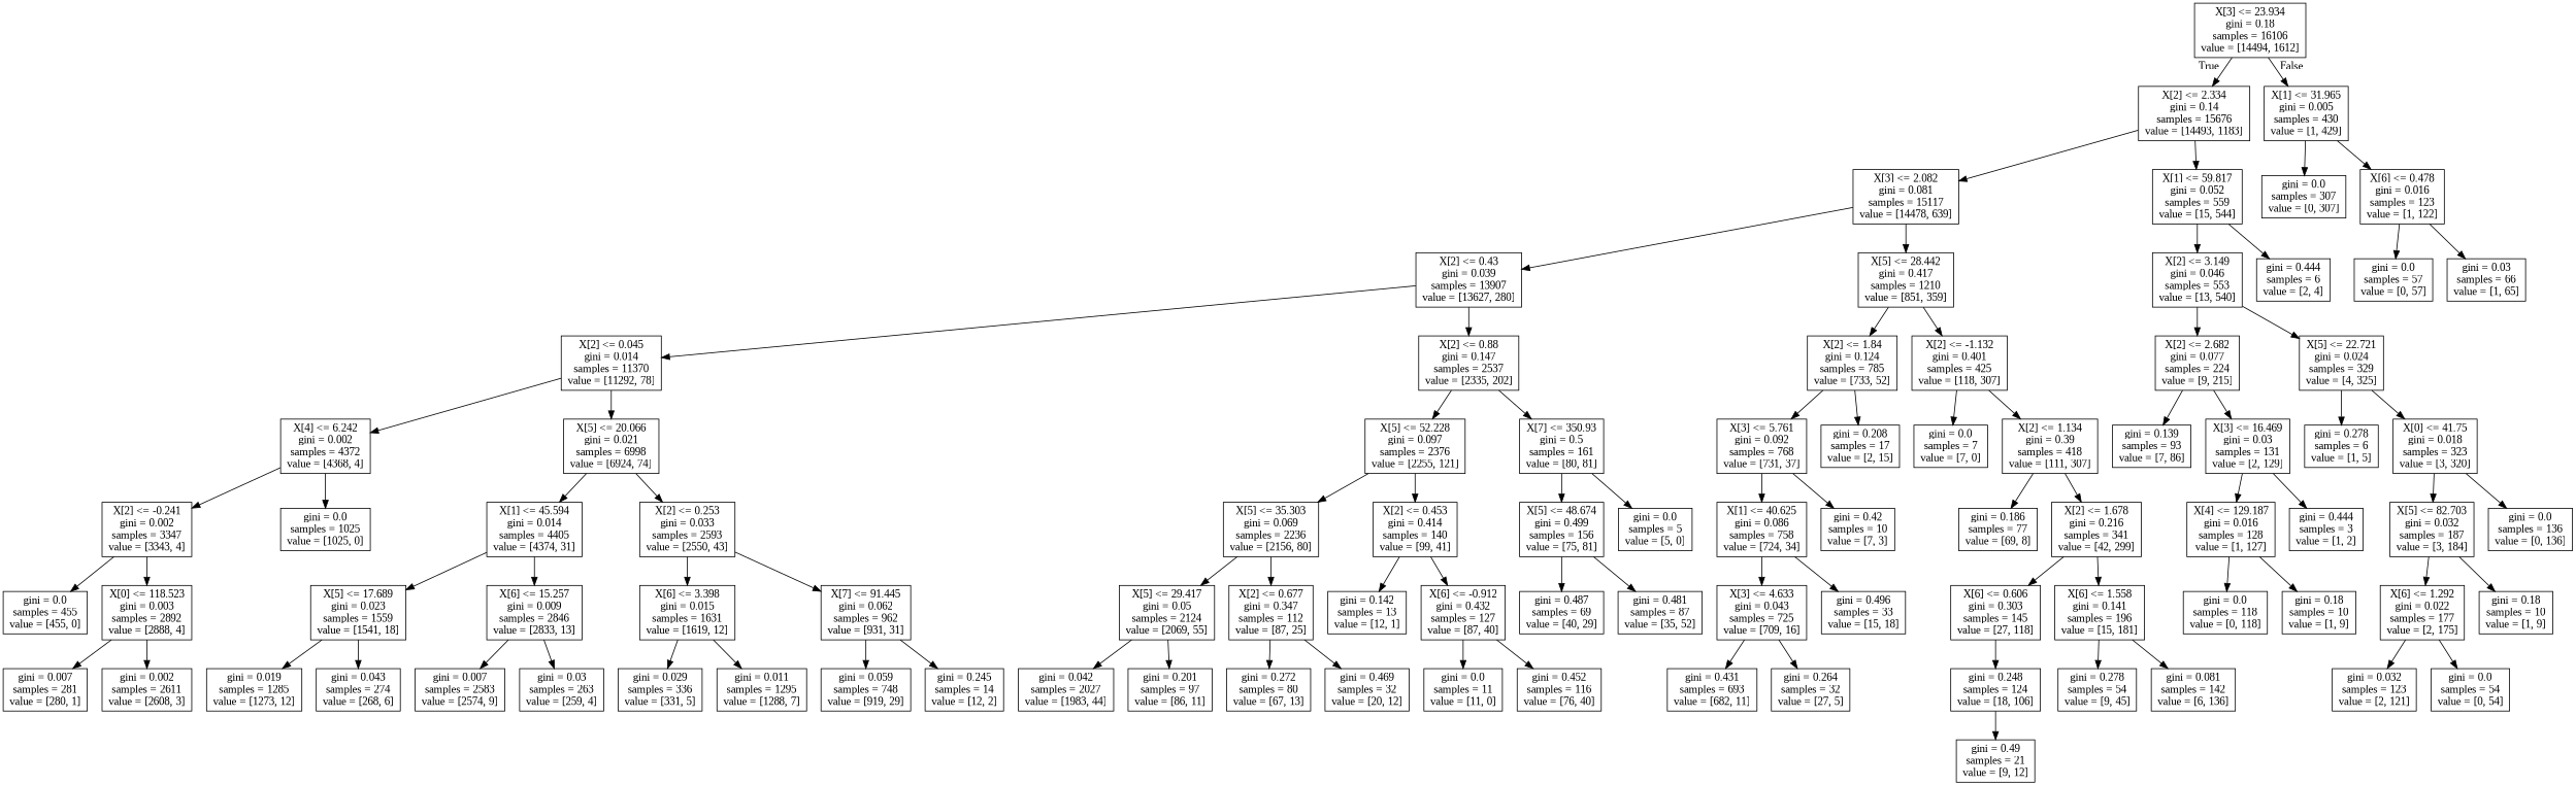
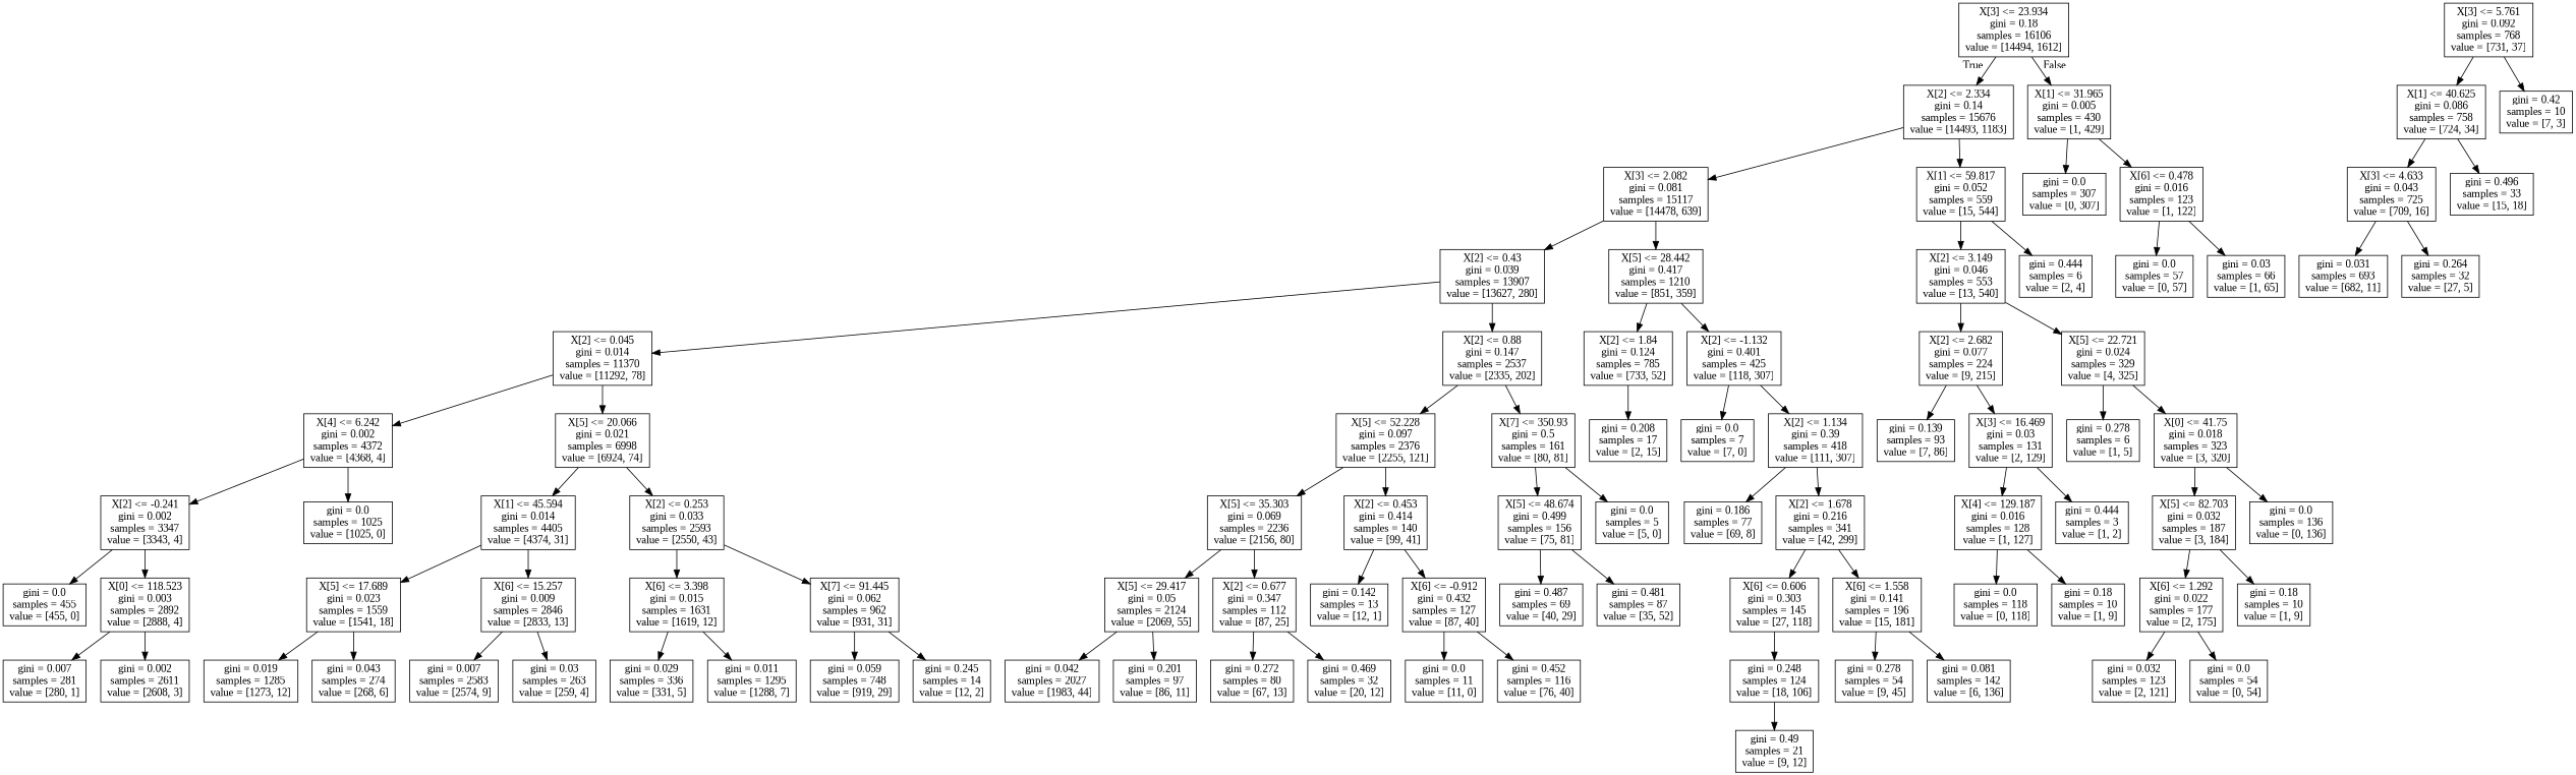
  digraph {
    fontname="Liberation Serif"
    node [fontname="Liberation Serif" shape=box]
    edge [fontname="Liberation Serif"]
    n1 [label="X[3] <= 23.934\ngini = 0.18\nsamples = 16106\nvalue = [14494, 1612]"]
    n2 [label="X[2] <= 2.334\ngini = 0.14\nsamples = 15676\nvalue = [14493, 1183]"]
    n3 [label="X[1] <= 31.965\ngini = 0.005\nsamples = 430\nvalue = [1, 429]"]
    n4 [label="X[3] <= 2.082\ngini = 0.081\nsamples = 15117\nvalue = [14478, 639]"]
    n5 [label="X[1] <= 59.817\ngini = 0.052\nsamples = 559\nvalue = [15, 544]"]
    n6 [label="gini = 0.0\nsamples = 307\nvalue = [0, 307]"]
    n7 [label="X[6] <= 0.478\ngini = 0.016\nsamples = 123\nvalue = [1, 122]"]
    n8 [label="X[2] <= 0.43\ngini = 0.039\nsamples = 13907\nvalue = [13627, 280]"]
    n9 [label="X[5] <= 28.442\ngini = 0.417\nsamples = 1210\nvalue = [851, 359]"]
    n10 [label="X[2] <= 3.149\ngini = 0.046\nsamples = 553\nvalue = [13, 540]"]
    n11 [label="gini = 0.444\nsamples = 6\nvalue = [2, 4]"]
    n12 [label="X[2] <= 0.045\ngini = 0.014\nsamples = 11370\nvalue = [11292, 78]"]
    n13 [label="X[2] <= 0.88\ngini = 0.147\nsamples = 2537\nvalue = [2335, 202]"]
    n14 [label="X[2] <= 1.84\ngini = 0.124\nsamples = 785\nvalue = [733, 52]"]
    n15 [label="X[2] <= -1.132\ngini = 0.401\nsamples = 425\nvalue = [118, 307]"]
    n16 [label="X[4] <= 6.242\ngini = 0.002\nsamples = 4372\nvalue = [4368, 4]"]
    n17 [label="X[5] <= 20.066\ngini = 0.021\nsamples = 6998\nvalue = [6924, 74]"]
    n18 [label="X[5] <= 52.228\ngini = 0.097\nsamples = 2376\nvalue = [2255, 121]"]
    n19 [label="X[7] <= 350.93\ngini = 0.5\nsamples = 161\nvalue = [80, 81]"]
    n20 [label="X[2] <= -0.241\ngini = 0.002\nsamples = 3347\nvalue = [3343, 4]"]
    n21 [label="gini = 0.0\nsamples = 1025\nvalue = [1025, 0]"]
    n22 [label="X[1] <= 45.594\ngini = 0.014\nsamples = 4405\nvalue = [4374, 31]"]
    n23 [label="X[2] <= 0.253\ngini = 0.033\nsamples = 2593\nvalue = [2550, 43]"]
    n24 [label="gini = 0.0\nsamples = 455\nvalue = [455, 0]"]
    n25 [label="X[0] <= 118.523\ngini = 0.003\nsamples = 2892\nvalue = [2888, 4]"]
    n26 [label="gini = 0.007\nsamples = 281\nvalue = [280, 1]"]
    n27 [label="gini = 0.002\nsamples = 2611\nvalue = [2608, 3]"]
    n28 [label="X[5] <= 17.689\ngini = 0.023\nsamples = 1559\nvalue = [1541, 18]"]
    n29 [label="X[6] <= 15.257\ngini = 0.009\nsamples = 2846\nvalue = [2833, 13]"]
    n30 [label="X[6] <= 3.398\ngini = 0.015\nsamples = 1631\nvalue = [1619, 12]"]
    n31 [label="X[7] <= 91.445\ngini = 0.062\nsamples = 962\nvalue = [931, 31]"]
    n32 [label="gini = 0.019\nsamples = 1285\nvalue = [1273, 12]"]
    n33 [label="gini = 0.043\nsamples = 274\nvalue = [268, 6]"]
    n34 [label="gini = 0.007\nsamples = 2583\nvalue = [2574, 9]"]
    n35 [label="gini = 0.03\nsamples = 263\nvalue = [259, 4]"]
    n36 [label="gini = 0.029\nsamples = 336\nvalue = [331, 5]"]
    n37 [label="gini = 0.011\nsamples = 1295\nvalue = [1288, 7]"]
    n38 [label="gini = 0.059\nsamples = 748\nvalue = [919, 29]"]
    n39 [label="gini = 0.245\nsamples = 14\nvalue = [12, 2]"]
    n40 [label="X[5] <= 35.303\ngini = 0.069\nsamples = 2236\nvalue = [2156, 80]"]
    n41 [label="X[2] <= 0.453\ngini = 0.414\nsamples = 140\nvalue = [99, 41]"]
    n42 [label="X[5] <= 48.674\ngini = 0.499\nsamples = 156\nvalue = [75, 81]"]
    n43 [label="gini = 0.0\nsamples = 5\nvalue = [5, 0]"]
    n44 [label="X[5] <= 29.417\ngini = 0.05\nsamples = 2124\nvalue = [2069, 55]"]
    n45 [label="X[2] <= 0.677\ngini = 0.347\nsamples = 112\nvalue = [87, 25]"]
    n46 [label="gini = 0.142\nsamples = 13\nvalue = [12, 1]"]
    n47 [label="X[6] <= -0.912\ngini = 0.432\nsamples = 127\nvalue = [87, 40]"]
    n48 [label="gini = 0.042\nsamples = 2027\nvalue = [1983, 44]"]
    n49 [label="gini = 0.201\nsamples = 97\nvalue = [86, 11]"]
    n50 [label="gini = 0.272\nsamples = 80\nvalue = [67, 13]"]
    n51 [label="gini = 0.469\nsamples = 32\nvalue = [20, 12]"]
    n52 [label="gini = 0.0\nsamples = 11\nvalue = [11, 0]"]
    n53 [label="gini = 0.452\nsamples = 116\nvalue = [76, 40]"]
    n54 [label="gini = 0.487\nsamples = 69\nvalue = [40, 29]"]
    n55 [label="gini = 0.481\nsamples = 87\nvalue = [35, 52]"]
    n56 [label="X[3] <= 5.761\ngini = 0.092\nsamples = 768\nvalue = [731, 37]"]
    n57 [label="gini = 0.208\nsamples = 17\nvalue = [2, 15]"]
    n58 [label="gini = 0.0\nsamples = 7\nvalue = [7, 0]"]
    n59 [label="X[2] <= 1.134\ngini = 0.39\nsamples = 418\nvalue = [111, 307]"]
    n60 [label="X[1] <= 40.625\ngini = 0.086\nsamples = 758\nvalue = [724, 34]"]
    n61 [label="gini = 0.42\nsamples = 10\nvalue = [7, 3]"]
    n62 [label="X[3] <= 4.633\ngini = 0.043\nsamples = 725\nvalue = [709, 16]"]
    n63 [label="gini = 0.496\nsamples = 33\nvalue = [15, 18]"]
-   n64 [label="gini = 0.431\nsamples = 693\nvalue = [682, 11]"]
+   n64 [label="gini = 0.031\nsamples = 693\nvalue = [682, 11]"]
    n65 [label="gini = 0.264\nsamples = 32\nvalue = [27, 5]"]
    n66 [label="gini = 0.186\nsamples = 77\nvalue = [69, 8]"]
    n67 [label="X[2] <= 1.678\ngini = 0.216\nsamples = 341\nvalue = [42, 299]"]
    n68 [label="X[6] <= 0.606\ngini = 0.303\nsamples = 145\nvalue = [27, 118]"]
    n69 [label="X[6] <= 1.558\ngini = 0.141\nsamples = 196\nvalue = [15, 181]"]
    n70 [label="gini = 0.248\nsamples = 124\nvalue = [18, 106]"]
    n71 [label="gini = 0.278\nsamples = 54\nvalue = [9, 45]"]
    n72 [label="gini = 0.081\nsamples = 142\nvalue = [6, 136]"]
    n73 [label="gini = 0.49\nsamples = 21\nvalue = [9, 12]"]
    n74 [label="X[2] <= 2.682\ngini = 0.077\nsamples = 224\nvalue = [9, 215]"]
    n75 [label="X[5] <= 22.721\ngini = 0.024\nsamples = 329\nvalue = [4, 325]"]
    n76 [label="gini = 0.139\nsamples = 93\nvalue = [7, 86]"]
    n77 [label="X[3] <= 16.469\ngini = 0.03\nsamples = 131\nvalue = [2, 129]"]
    n78 [label="gini = 0.278\nsamples = 6\nvalue = [1, 5]"]
    n79 [label="X[0] <= 41.75\ngini = 0.018\nsamples = 323\nvalue = [3, 320]"]
    n80 [label="X[4] <= 129.187\ngini = 0.016\nsamples = 128\nvalue = [1, 127]"]
    n81 [label="gini = 0.444\nsamples = 3\nvalue = [1, 2]"]
    n82 [label="gini = 0.0\nsamples = 118\nvalue = [0, 118]"]
    n83 [label="gini = 0.18\nsamples = 10\nvalue = [1, 9]"]
    n84 [label="X[5] <= 82.703\ngini = 0.032\nsamples = 187\nvalue = [3, 184]"]
    n85 [label="gini = 0.0\nsamples = 136\nvalue = [0, 136]"]
    n86 [label="X[6] <= 1.292\ngini = 0.022\nsamples = 177\nvalue = [2, 175]"]
    n87 [label="gini = 0.18\nsamples = 10\nvalue = [1, 9]"]
    n88 [label="gini = 0.032\nsamples = 123\nvalue = [2, 121]"]
    n89 [label="gini = 0.0\nsamples = 54\nvalue = [0, 54]"]
    n90 [label="gini = 0.0\nsamples = 57\nvalue = [0, 57]"]
    n91 [label="gini = 0.03\nsamples = 66\nvalue = [1, 65]"]
    n1 -> n2 [headlabel=True labelangle=45 labeldistance=2.5]
    n1 -> n3 [headlabel=False labelangle=-45 labeldistance=2.5]
    n2 -> n4
    n2 -> n5
    n3 -> n6
    n3 -> n7
    n4 -> n8
    n4 -> n9
    n5 -> n10
    n5 -> n11
    n7 -> n90
    n7 -> n91
    n8 -> n12
    n8 -> n13
    n9 -> n14
    n9 -> n15
    n10 -> n74
    n10 -> n75
    n12 -> n16
    n12 -> n17
    n13 -> n18
    n13 -> n19
-   n14 -> n56
    n14 -> n57
    n15 -> n58
    n15 -> n59
    n16 -> n20
    n16 -> n21
    n17 -> n22
    n17 -> n23
    n18 -> n40
    n18 -> n41
    n19 -> n42
    n19 -> n43
    n20 -> n24
    n20 -> n25
    n22 -> n28
    n22 -> n29
    n23 -> n30
    n23 -> n31
    n25 -> n26
    n25 -> n27
    n28 -> n32
    n28 -> n33
    n29 -> n34
    n29 -> n35
    n30 -> n36
    n30 -> n37
    n31 -> n38
    n31 -> n39
    n40 -> n44
    n40 -> n45
    n41 -> n46
    n41 -> n47
    n42 -> n54
    n42 -> n55
    n44 -> n48
    n44 -> n49
    n45 -> n50
    n45 -> n51
    n47 -> n52
    n47 -> n53
    n56 -> n60
    n56 -> n61
    n59 -> n66
    n59 -> n67
    n60 -> n62
    n60 -> n63
    n62 -> n64
    n62 -> n65
    n67 -> n68
    n67 -> n69
    n68 -> n70
    n69 -> n71
    n69 -> n72
    n70 -> n73
    n74 -> n76
    n74 -> n77
    n75 -> n78
    n75 -> n79
    n77 -> n80
    n77 -> n81
    n79 -> n84
    n79 -> n85
    n80 -> n82
    n80 -> n83
    n84 -> n86
    n84 -> n87
    n86 -> n88
    n86 -> n89
  }
